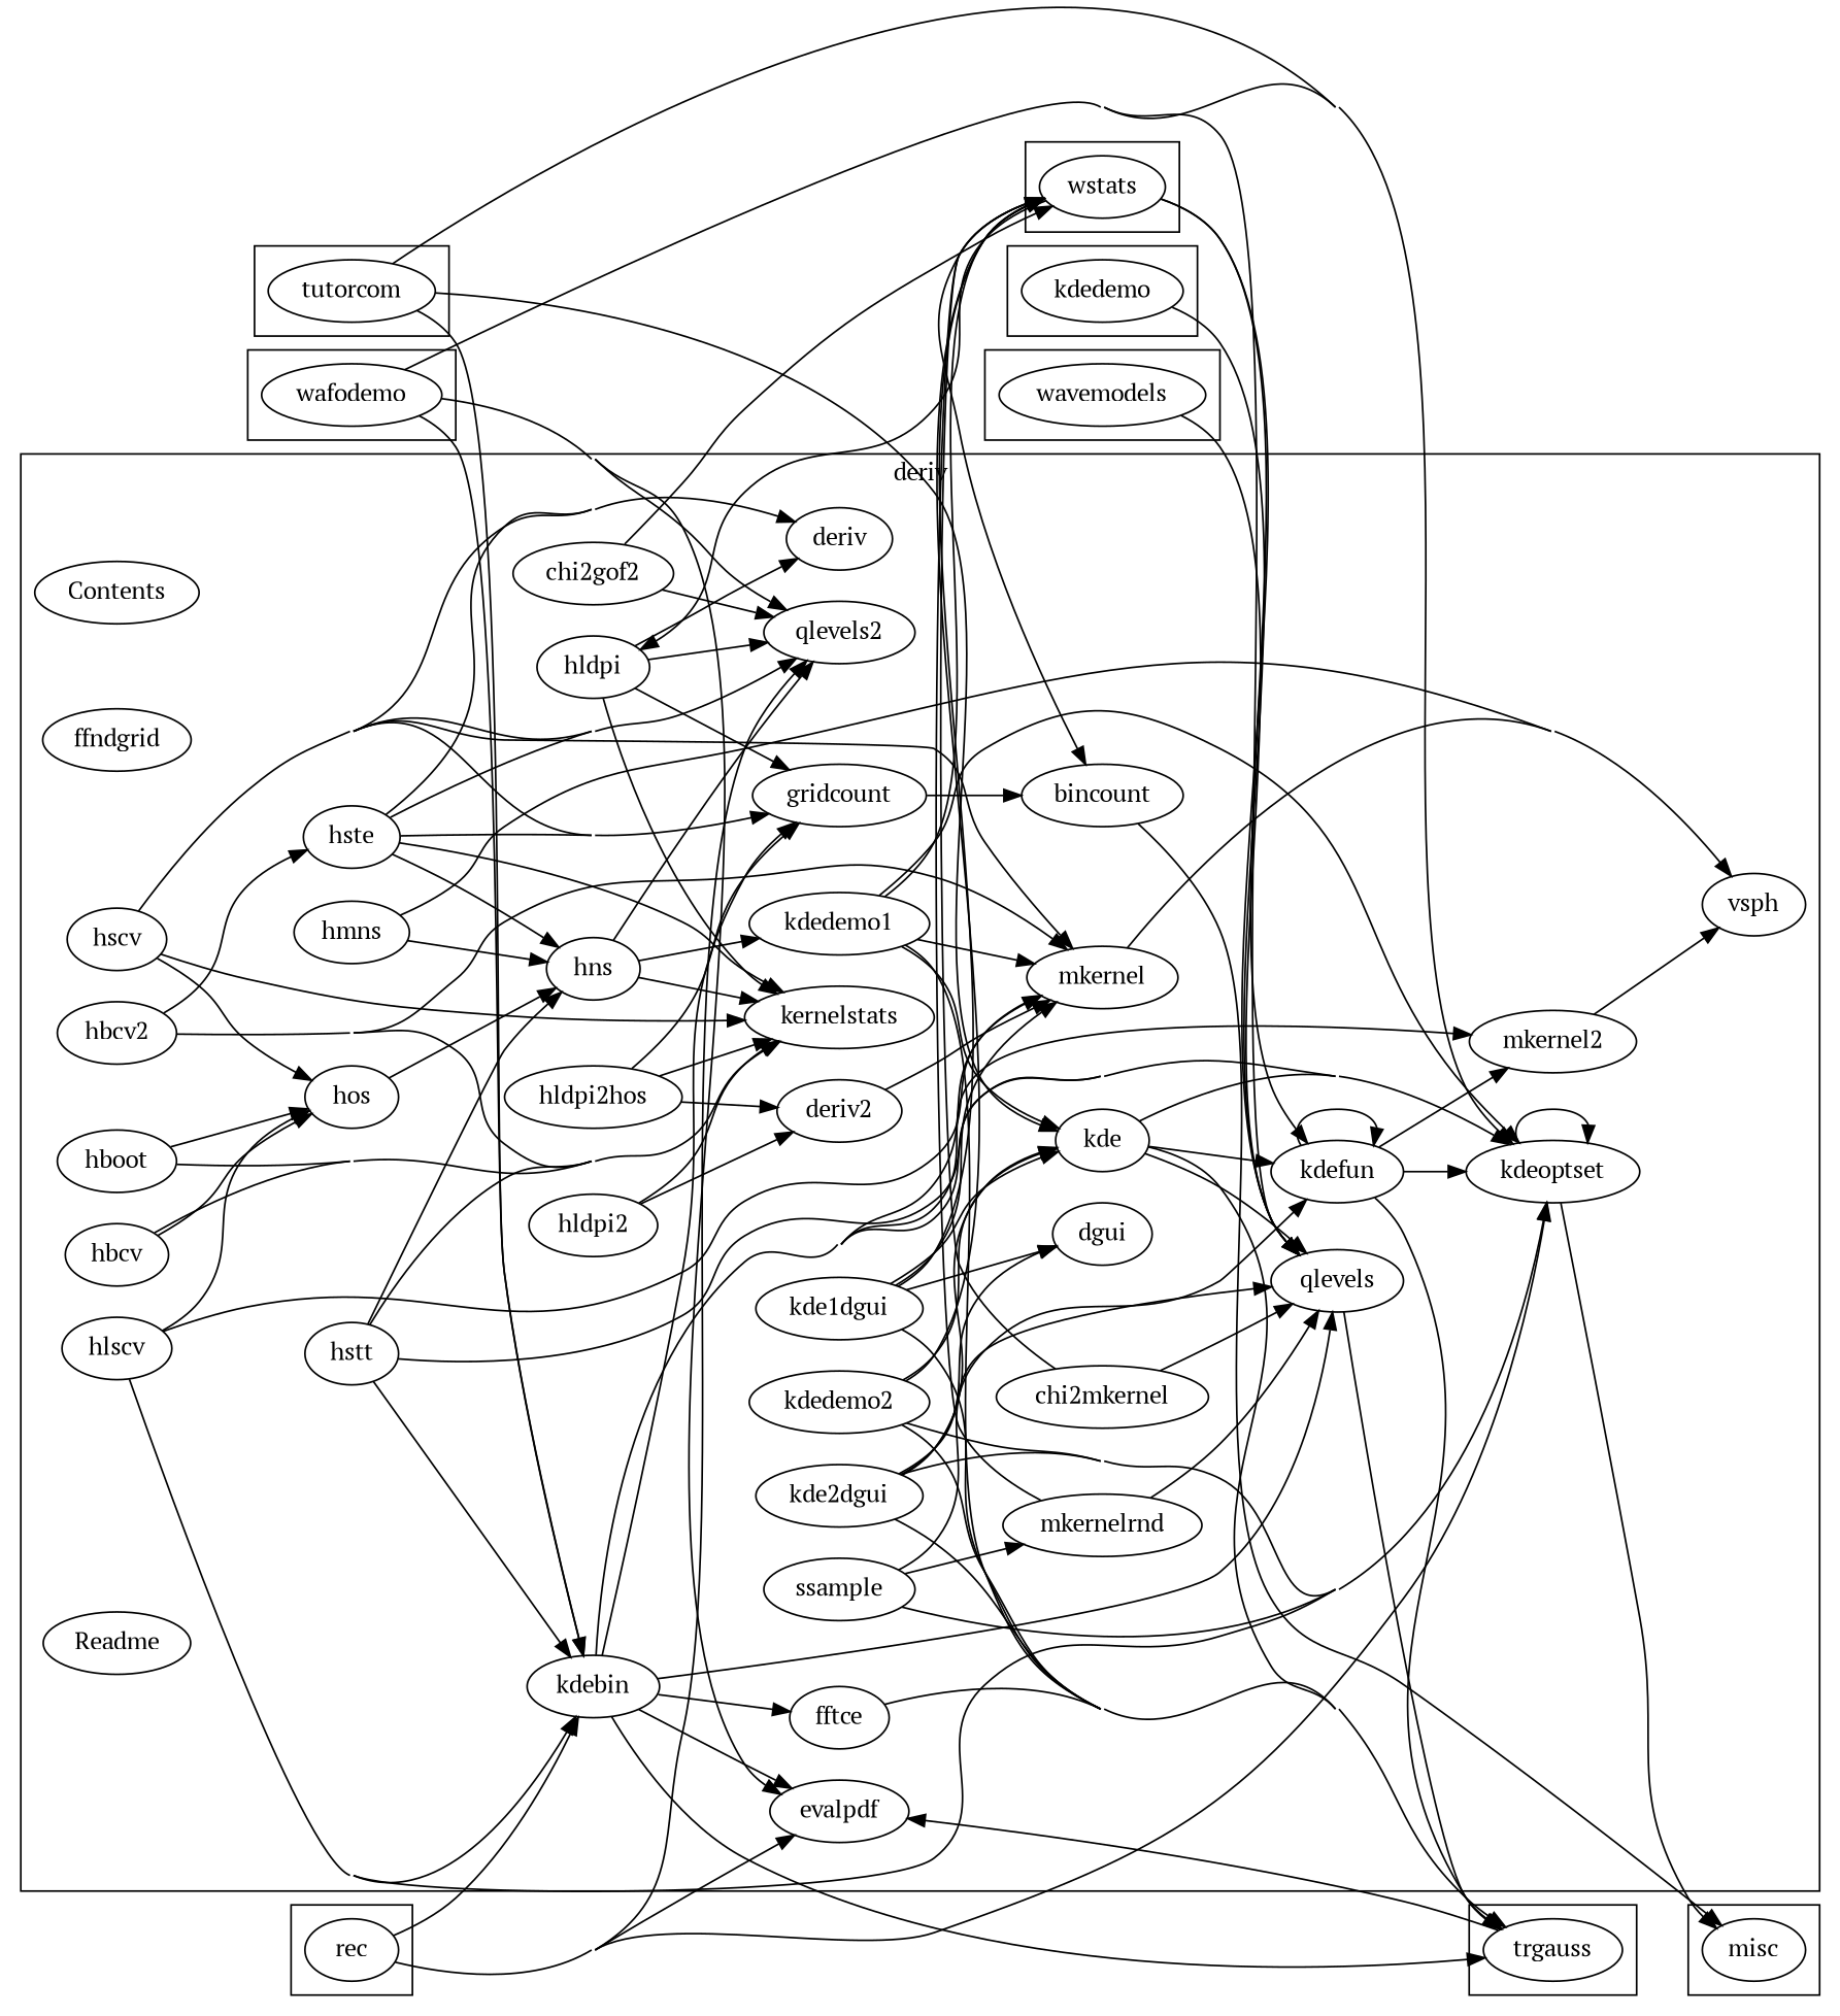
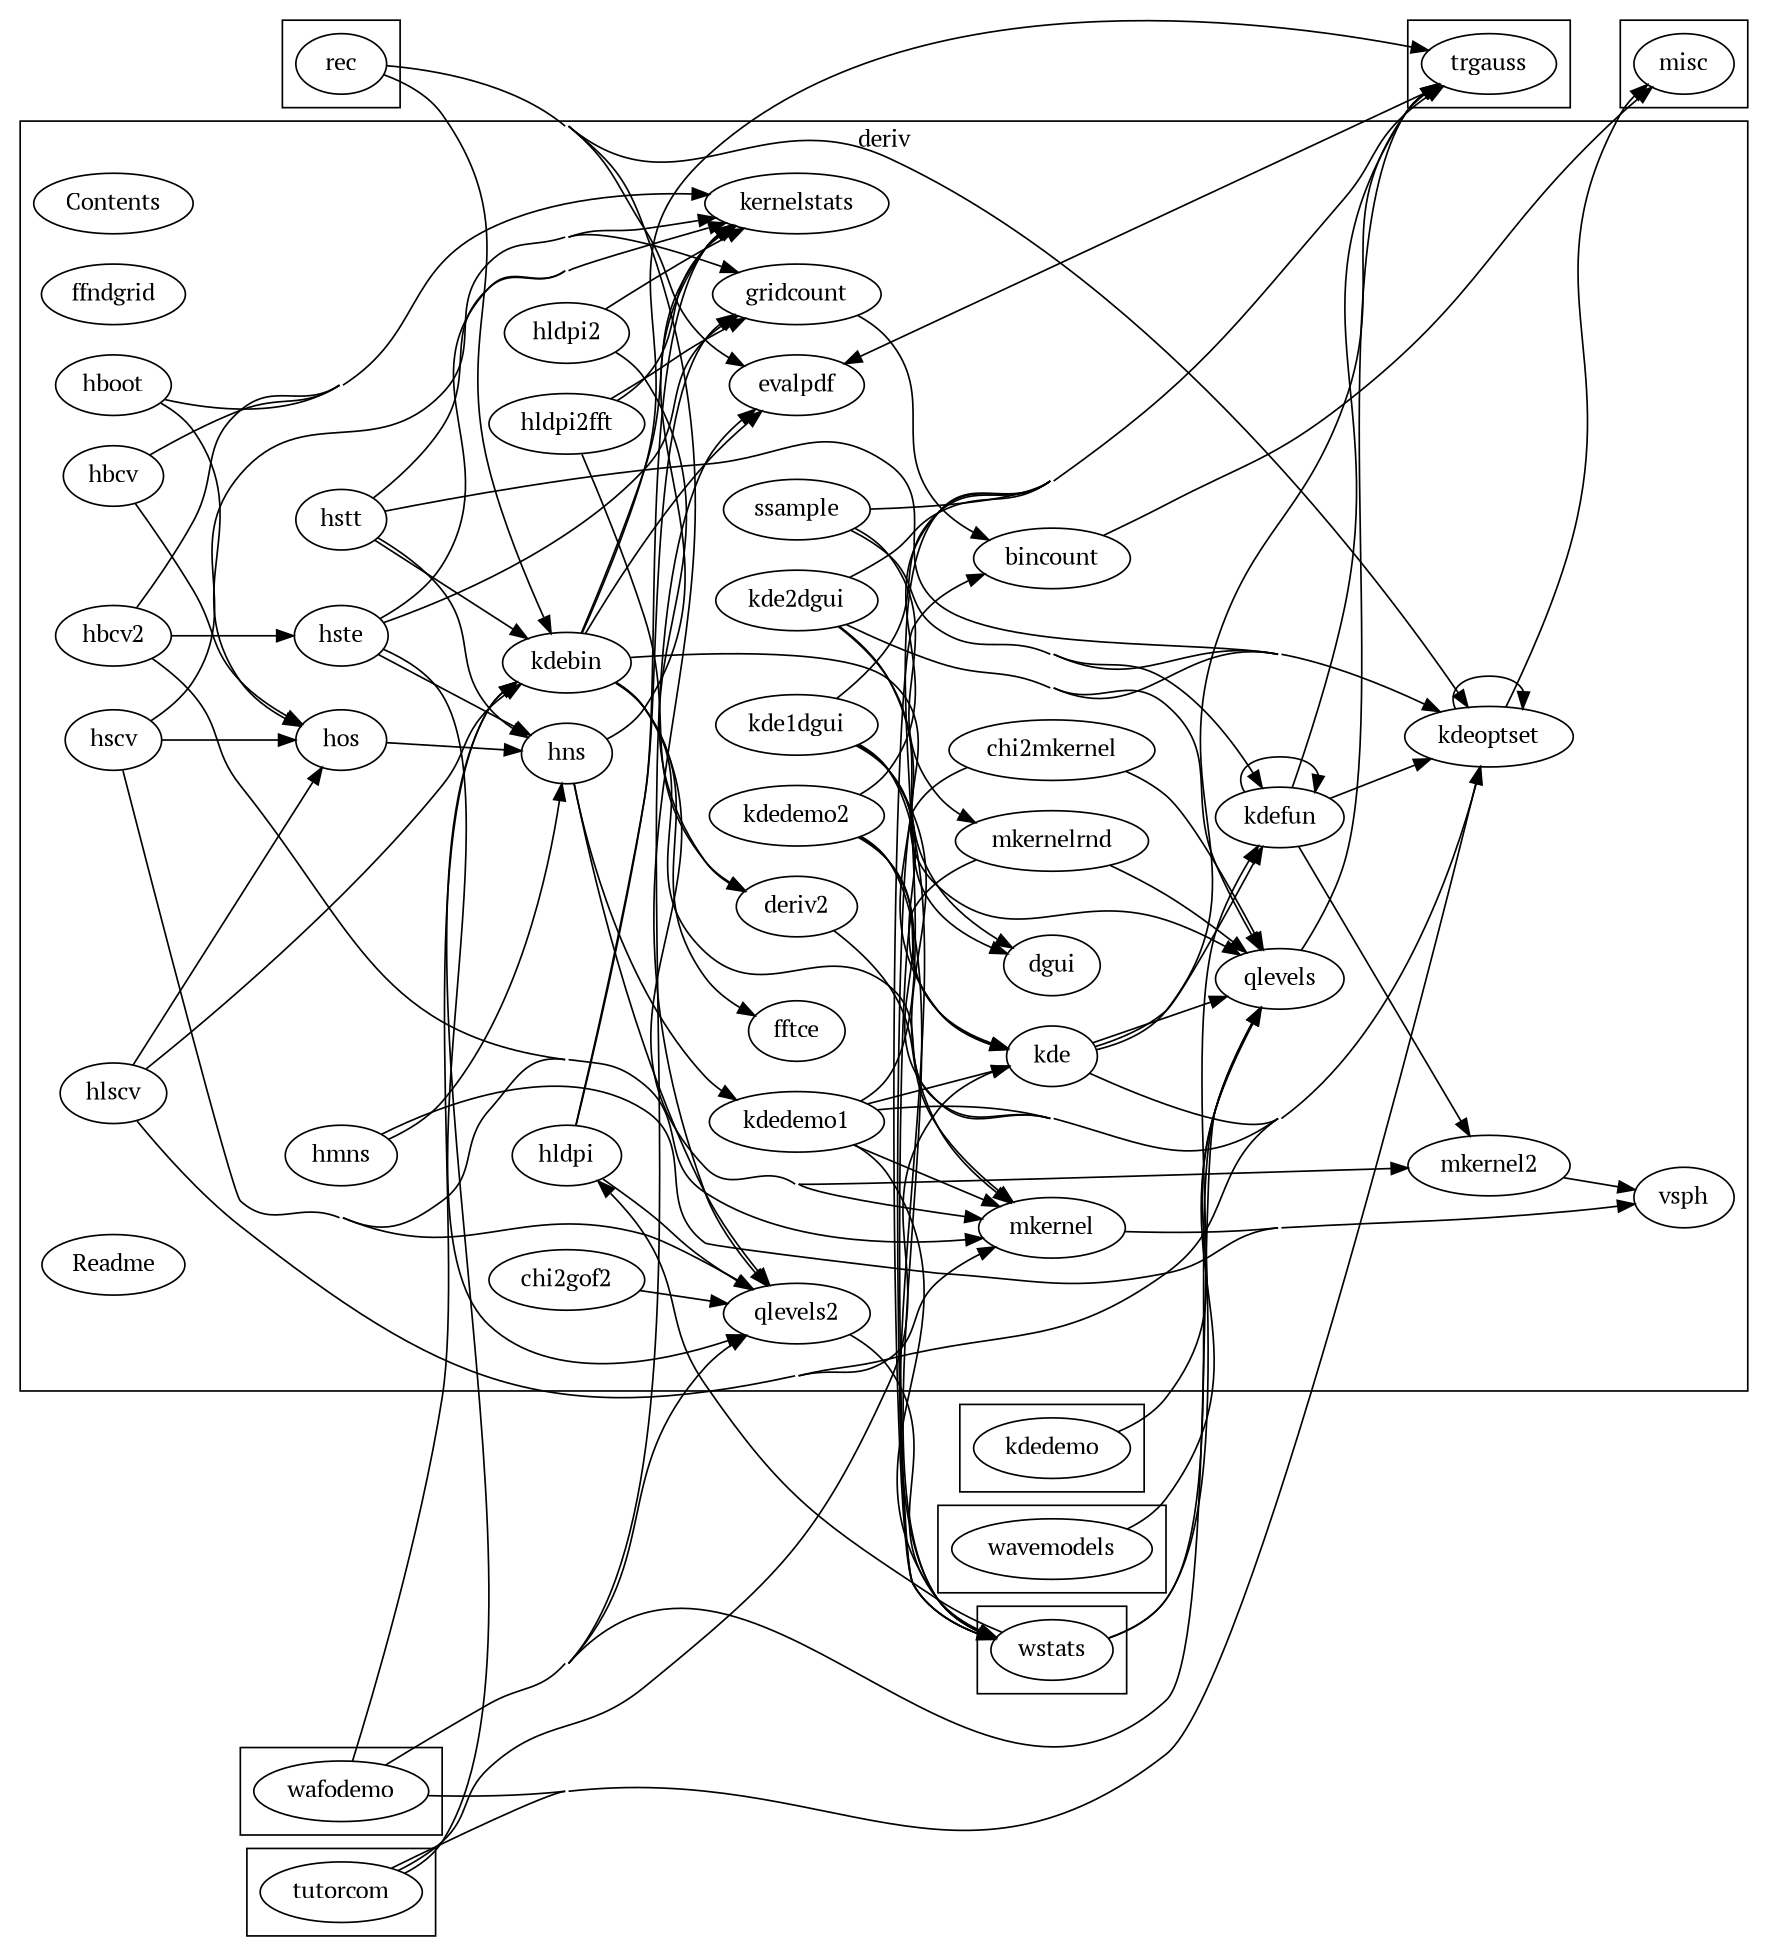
  digraph {
    concentrate=true
    fontname="PT Serif"
    rankdir=LR
    node [fontname="PT Serif"]
    edge [constraint=true fontname="PT Serif"]
    n1 [label=misc]
    n2 [label=kdedemo]
    n3 [label=rec]
    n4 [label=tutorcom]
    n5 [label=wafodemo]
    n6 [label=trgauss]
    n7 [label=wavemodels]
    n8 [label=wstats]
    n9 [label=bincount]
    n10 [label=chi2mkernel]
    n11 [label=chi2gof2]
    n12 [label=Contents]
-   n13 [label=deriv]
    n14 [label=deriv2]
    n15 [label=evalpdf]
    n16 [label=ffndgrid]
    n17 [label=fftce]
    n18 [label=gridcount]
    n19 [label=hbcv]
    n20 [label=hbcv2]
    n21 [label=hboot]
    n22 [label=hldpi]
    n23 [label=hldpi2]
-   n24 [label=hldpi2hos]
+   n24 [label=hldpi2fft]
    n25 [label=hlscv]
    n26 [label=hmns]
    n27 [label=hns]
    n28 [label=hos]
    n29 [label=hscv]
    n30 [label=hste]
    n31 [label=hstt]
    n32 [label=kde]
    n33 [label=kde1dgui]
    n34 [label=kde2dgui]
    n35 [label=kdebin]
    n36 [label=kdedemo1]
    n37 [label=kdedemo2]
    n38 [label=kdefun]
    n39 [label=kdeoptset]
    n40 [label=kernelstats]
    n41 [label=mkernel]
    n42 [label=mkernel2]
    n43 [label=mkernelrnd]
    n44 [label=qlevels]
    n45 [label=qlevels2]
    n46 [label=Readme]
    n47 [label=dgui]
    n48 [label=ssample]
    n49 [label=vsph]
    subgraph cluster_1 {
      n1
    }
    subgraph cluster_2 {
      n2
    }
    subgraph cluster_3 {
      n3
    }
    subgraph cluster_4 {
      n4
    }
    subgraph cluster_5 {
      n5
    }
    subgraph cluster_6 {
      n6
    }
    subgraph cluster_7 {
      n7
    }
    subgraph cluster_8 {
      n8
    }
    subgraph cluster_9 {
      label=deriv
      n9
      n10
      n11
      n12
-     n13
      n14
      n15
      n16
      n17
      n18
      n19
      n20
      n21
      n22
      n23
      n24
      n25
      n26
      n27
      n28
      n29
      n30
      n31
      n32
      n33
      n34
      n35
      n36
      n37
      n38
      n39
      n40
      n41
      n42
      n43
      n44
      n45
      n46
      n47
      n48
      n49
    }
    n2 -> n44
    n3 -> n15
    n3 -> n35
    n3 -> n39
    n3 -> n45
    n4 -> n32
    n4 -> n35
    n4 -> n39
    n5 -> n15
    n5 -> n35
    n5 -> n39
    n5 -> n44
    n5 -> n45
    n6 -> n15
    n7 -> n44
    n8 -> n9
    n8 -> n22
    n8 -> n38
    n8 -> n44
    n9 -> n1
    n10 -> n8
    n10 -> n44
-   n11 -> n8
+   n45 -> n8
    n11 -> n45
    n14 -> n41
    n18 -> n9
    n19 -> n28
    n19 -> n40
    n20 -> n30
    n20 -> n40
    n20 -> n41
    n21 -> n28
    n21 -> n40
-   n22 -> n13
    n22 -> n18
    n22 -> n40
    n22 -> n45
    n23 -> n14
    n23 -> n40
    n24 -> n14
    n24 -> n18
    n24 -> n40
    n25 -> n28
    n25 -> n35
    n25 -> n39
    n25 -> n41
    n26 -> n27
    n26 -> n49
    n27 -> n36
    n27 -> n40
    n27 -> n45
    n28 -> n27
-   n29 -> n13
    n29 -> n18
    n29 -> n28
    n29 -> n40
    n29 -> n41
    n29 -> n45
-   n30 -> n13
    n30 -> n18
    n30 -> n27
    n30 -> n40
    n30 -> n45
    n31 -> n27
    n31 -> n35
    n31 -> n39
    n31 -> n40
    n32 -> n6
    n32 -> n38
    n32 -> n39
    n32 -> n44
    n33 -> n6
    n33 -> n8
    n33 -> n32
    n33 -> n41
    n33 -> n47
    n34 -> n6
    n34 -> n32
    n34 -> n39
    n34 -> n44
    n34 -> n47
    n35 -> n6
    n35 -> n15
    n35 -> n17
-   n35 -> n18
+   n35 -> n40
    n35 -> n39
    n35 -> n41
    n35 -> n42
    n35 -> n44
    n36 -> n6
    n36 -> n8
    n36 -> n32
    n36 -> n39
    n36 -> n41
    n37 -> n6
    n37 -> n8
    n37 -> n32
    n37 -> n39
    n38 -> n6
    n38 -> n38
    n38 -> n39
    n38 -> n42
    n39 -> n1
    n39 -> n39
    n41 -> n49
    n42 -> n49
    n43 -> n8
    n43 -> n44
    n44 -> n6
-   n17 -> n6
+   n48 -> n6
    n48 -> n38
    n48 -> n39
    n48 -> n43
  }
